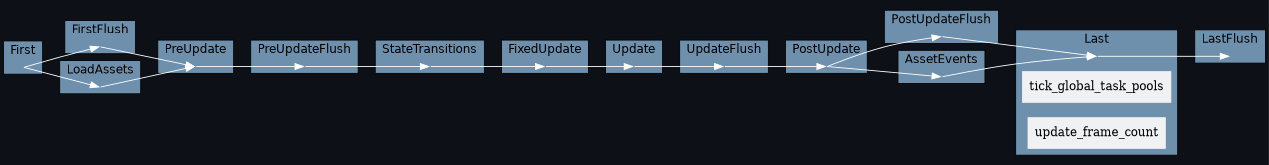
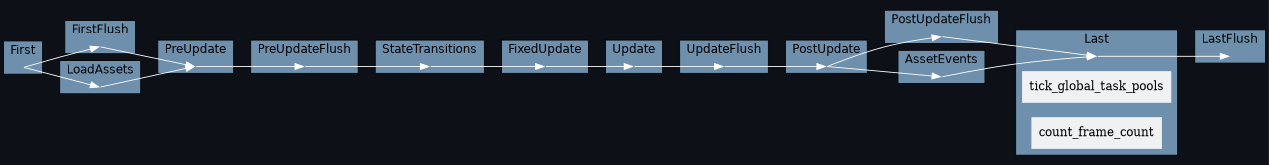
  digraph {
    bgcolor="#0d1117"
    compound=true
    fontname=Helvetica
    rankdir=LR
    splines=spline
    node [color="#eff1f3" fillcolor="#eff1f3" shape=point style=invis]
    edge [color=white]
    "set_marker_node_Set(0)" [height=0]
    "set_marker_node_Set(2)" [height=0]
    "set_marker_node_Set(3)" [height=0]
    "set_marker_node_Set(4)" [height=0]
    "set_marker_node_Set(5)" [height=0]
    "set_marker_node_Set(6)" [height=0]
    "set_marker_node_Set(7)" [height=0]
    "set_marker_node_Set(8)" [height=0]
    "set_marker_node_Set(9)" [height=0]
    "set_marker_node_Set(10)" [height=0]
    "set_marker_node_Set(11)" [height=0]
    "set_marker_node_Set(12)" [height=0]
    n13 [label=tick_global_task_pools shape=box style=filled]
-   n14 [label=update_frame_count shape=box style=filled]
+   n14 [label=count_frame_count shape=box style=filled]
    "set_marker_node_Set(58)" [height=0]
    "set_marker_node_Set(59)" [height=0]
    subgraph cluster_1 {
      bgcolor="#6f90ad"
      label=Update
      "set_marker_node_Set(0)"
    }
    subgraph cluster_2 {
      bgcolor="#6f90ad"
      label=FirstFlush
      "set_marker_node_Set(2)"
    }
    subgraph cluster_3 {
      bgcolor="#6f90ad"
      label=PreUpdateFlush
      "set_marker_node_Set(3)"
    }
    subgraph cluster_4 {
      bgcolor="#6f90ad"
      label=UpdateFlush
      "set_marker_node_Set(4)"
    }
    subgraph cluster_5 {
      bgcolor="#6f90ad"
      label=PostUpdateFlush
      "set_marker_node_Set(5)"
    }
    subgraph cluster_6 {
      bgcolor="#6f90ad"
      label=LastFlush
      "set_marker_node_Set(6)"
    }
    subgraph cluster_7 {
      bgcolor="#6f90ad"
      label=First
      "set_marker_node_Set(7)"
    }
    subgraph cluster_8 {
      bgcolor="#6f90ad"
      label=PreUpdate
      "set_marker_node_Set(8)"
    }
    subgraph cluster_9 {
      bgcolor="#6f90ad"
      label=StateTransitions
      "set_marker_node_Set(9)"
    }
    subgraph cluster_10 {
      bgcolor="#6f90ad"
      label=FixedUpdate
      "set_marker_node_Set(10)"
    }
    subgraph cluster_11 {
      bgcolor="#6f90ad"
      label=PostUpdate
      "set_marker_node_Set(11)"
    }
    subgraph cluster_12 {
      bgcolor="#6f90ad"
      label=Last
      "set_marker_node_Set(12)"
      n13
      n14
    }
    subgraph cluster_13 {
      bgcolor="#6f90ad"
      label=LoadAssets
      "set_marker_node_Set(58)"
    }
    subgraph cluster_14 {
      bgcolor="#6f90ad"
      label=AssetEvents
      "set_marker_node_Set(59)"
    }
    "set_marker_node_Set(0)" -> "set_marker_node_Set(4)"
    "set_marker_node_Set(2)" -> "set_marker_node_Set(8)"
    "set_marker_node_Set(3)" -> "set_marker_node_Set(9)"
    "set_marker_node_Set(4)" -> "set_marker_node_Set(11)"
    "set_marker_node_Set(5)" -> "set_marker_node_Set(12)"
    "set_marker_node_Set(7)" -> "set_marker_node_Set(2)"
    "set_marker_node_Set(7)" -> "set_marker_node_Set(58)"
    "set_marker_node_Set(8)" -> "set_marker_node_Set(3)"
    "set_marker_node_Set(9)" -> "set_marker_node_Set(10)"
    "set_marker_node_Set(10)" -> "set_marker_node_Set(0)"
    "set_marker_node_Set(11)" -> "set_marker_node_Set(5)"
    "set_marker_node_Set(11)" -> "set_marker_node_Set(59)"
    "set_marker_node_Set(12)" -> "set_marker_node_Set(6)"
    "set_marker_node_Set(58)" -> "set_marker_node_Set(8)"
    "set_marker_node_Set(59)" -> "set_marker_node_Set(12)"
  }
